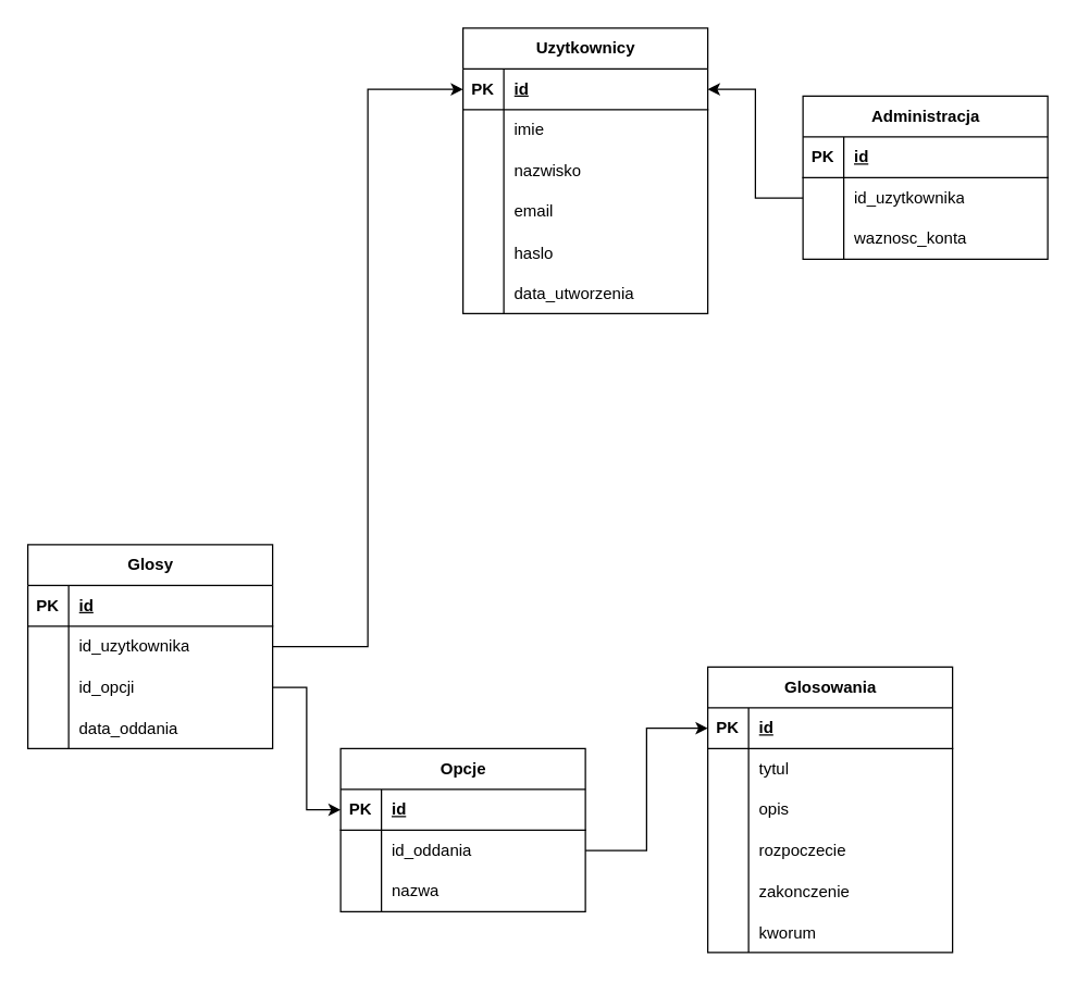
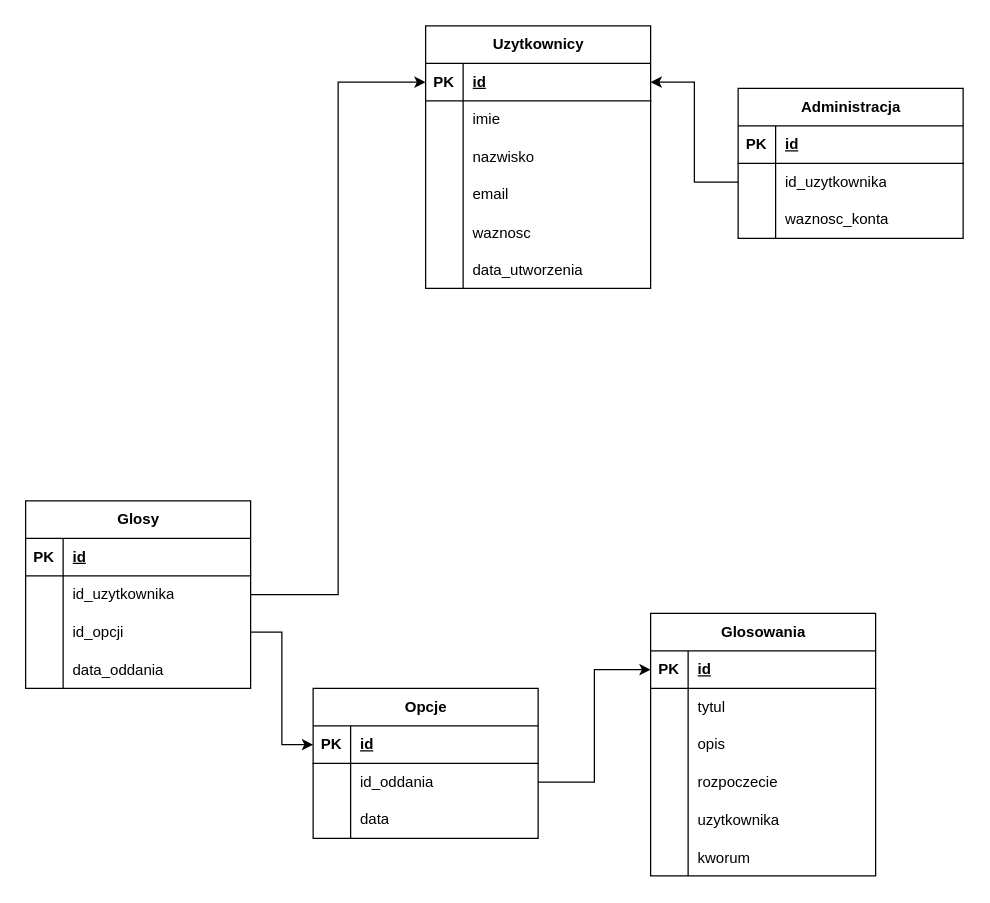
  <mxCell id="0" />
  <mxCell id="1" parent="0" />
  <mxCell id="2" value="Glosowania" style="shape=table;startSize=30;container=1;collapsible=1;childLayout=tableLayout;fixedRows=1;rowLines=0;fontStyle=1;align=center;resizeLast=1;html=1;" vertex="1" parent="1"><mxGeometry x="520" y="490" width="180" height="210" as="geometry" /></mxCell>
  <mxCell id="3" value="" style="shape=tableRow;horizontal=0;startSize=0;swimlaneHead=0;swimlaneBody=0;fillColor=none;collapsible=0;dropTarget=0;points=[[0,0.5],[1,0.5]];portConstraint=eastwest;top=0;left=0;right=0;bottom=1;" vertex="1" parent="2"><mxGeometry y="30" width="180" height="30" as="geometry" /></mxCell>
  <mxCell id="4" value="PK" style="shape=partialRectangle;connectable=0;fillColor=none;top=0;left=0;bottom=0;right=0;fontStyle=1;overflow=hidden;whiteSpace=wrap;html=1;" vertex="1" parent="3"><mxGeometry width="30" height="30" as="geometry"><mxRectangle width="30" height="30" as="alternateBounds" /></mxGeometry></mxCell>
  <mxCell id="5" value="id" style="shape=partialRectangle;connectable=0;fillColor=none;top=0;left=0;bottom=0;right=0;align=left;spacingLeft=6;fontStyle=5;overflow=hidden;whiteSpace=wrap;html=1;" vertex="1" parent="3"><mxGeometry x="30" width="150" height="30" as="geometry"><mxRectangle width="150" height="30" as="alternateBounds" /></mxGeometry></mxCell>
  <mxCell id="6" value="" style="shape=tableRow;horizontal=0;startSize=0;swimlaneHead=0;swimlaneBody=0;fillColor=none;collapsible=0;dropTarget=0;points=[[0,0.5],[1,0.5]];portConstraint=eastwest;top=0;left=0;right=0;bottom=0;" vertex="1" parent="2"><mxGeometry y="60" width="180" height="30" as="geometry" /></mxCell>
  <mxCell id="7" value="" style="shape=partialRectangle;connectable=0;fillColor=none;top=0;left=0;bottom=0;right=0;editable=1;overflow=hidden;whiteSpace=wrap;html=1;" vertex="1" parent="6"><mxGeometry width="30" height="30" as="geometry"><mxRectangle width="30" height="30" as="alternateBounds" /></mxGeometry></mxCell>
  <mxCell id="8" value="tytul" style="shape=partialRectangle;connectable=0;fillColor=none;top=0;left=0;bottom=0;right=0;align=left;spacingLeft=6;overflow=hidden;whiteSpace=wrap;html=1;" vertex="1" parent="6"><mxGeometry x="30" width="150" height="30" as="geometry"><mxRectangle width="150" height="30" as="alternateBounds" /></mxGeometry></mxCell>
  <mxCell id="9" value="" style="shape=tableRow;horizontal=0;startSize=0;swimlaneHead=0;swimlaneBody=0;fillColor=none;collapsible=0;dropTarget=0;points=[[0,0.5],[1,0.5]];portConstraint=eastwest;top=0;left=0;right=0;bottom=0;" vertex="1" parent="2"><mxGeometry y="90" width="180" height="30" as="geometry" /></mxCell>
  <mxCell id="10" value="" style="shape=partialRectangle;connectable=0;fillColor=none;top=0;left=0;bottom=0;right=0;editable=1;overflow=hidden;whiteSpace=wrap;html=1;" vertex="1" parent="9"><mxGeometry width="30" height="30" as="geometry"><mxRectangle width="30" height="30" as="alternateBounds" /></mxGeometry></mxCell>
  <mxCell id="11" value="opis" style="shape=partialRectangle;connectable=0;fillColor=none;top=0;left=0;bottom=0;right=0;align=left;spacingLeft=6;overflow=hidden;whiteSpace=wrap;html=1;" vertex="1" parent="9"><mxGeometry x="30" width="150" height="30" as="geometry"><mxRectangle width="150" height="30" as="alternateBounds" /></mxGeometry></mxCell>
  <mxCell id="12" value="" style="shape=tableRow;horizontal=0;startSize=0;swimlaneHead=0;swimlaneBody=0;fillColor=none;collapsible=0;dropTarget=0;points=[[0,0.5],[1,0.5]];portConstraint=eastwest;top=0;left=0;right=0;bottom=0;" vertex="1" parent="2"><mxGeometry y="120" width="180" height="30" as="geometry" /></mxCell>
  <mxCell id="13" value="" style="shape=partialRectangle;connectable=0;fillColor=none;top=0;left=0;bottom=0;right=0;editable=1;overflow=hidden;whiteSpace=wrap;html=1;" vertex="1" parent="12"><mxGeometry width="30" height="30" as="geometry"><mxRectangle width="30" height="30" as="alternateBounds" /></mxGeometry></mxCell>
  <mxCell id="14" value="rozpoczecie" style="shape=partialRectangle;connectable=0;fillColor=none;top=0;left=0;bottom=0;right=0;align=left;spacingLeft=6;overflow=hidden;whiteSpace=wrap;html=1;" vertex="1" parent="12"><mxGeometry x="30" width="150" height="30" as="geometry"><mxRectangle width="150" height="30" as="alternateBounds" /></mxGeometry></mxCell>
  <mxCell id="15" value="" style="shape=tableRow;horizontal=0;startSize=0;swimlaneHead=0;swimlaneBody=0;fillColor=none;collapsible=0;dropTarget=0;points=[[0,0.5],[1,0.5]];portConstraint=eastwest;top=0;left=0;right=0;bottom=0;" vertex="1" parent="2"><mxGeometry y="150" width="180" height="30" as="geometry" /></mxCell>
  <mxCell id="16" value="" style="shape=partialRectangle;connectable=0;fillColor=none;top=0;left=0;bottom=0;right=0;editable=1;overflow=hidden;" vertex="1" parent="15"><mxGeometry width="30" height="30" as="geometry"><mxRectangle width="30" height="30" as="alternateBounds" /></mxGeometry></mxCell>
- <mxCell id="17" value="zakonczenie" style="shape=partialRectangle;connectable=0;fillColor=none;top=0;left=0;bottom=0;right=0;align=left;spacingLeft=6;overflow=hidden;" vertex="1" parent="15"><mxGeometry x="30" width="150" height="30" as="geometry"><mxRectangle width="150" height="30" as="alternateBounds" /></mxGeometry></mxCell>
+ <mxCell id="17" value="uzytkownika" style="shape=partialRectangle;connectable=0;fillColor=none;top=0;left=0;bottom=0;right=0;align=left;spacingLeft=6;overflow=hidden;" vertex="1" parent="15"><mxGeometry x="30" width="150" height="30" as="geometry"><mxRectangle width="150" height="30" as="alternateBounds" /></mxGeometry></mxCell>
  <mxCell id="18" value="" style="shape=tableRow;horizontal=0;startSize=0;swimlaneHead=0;swimlaneBody=0;fillColor=none;collapsible=0;dropTarget=0;points=[[0,0.5],[1,0.5]];portConstraint=eastwest;top=0;left=0;right=0;bottom=0;" vertex="1" parent="2"><mxGeometry y="180" width="180" height="30" as="geometry" /></mxCell>
  <mxCell id="19" value="" style="shape=partialRectangle;connectable=0;fillColor=none;top=0;left=0;bottom=0;right=0;editable=1;overflow=hidden;" vertex="1" parent="18"><mxGeometry width="30" height="30" as="geometry"><mxRectangle width="30" height="30" as="alternateBounds" /></mxGeometry></mxCell>
  <mxCell id="20" value="kworum" style="shape=partialRectangle;connectable=0;fillColor=none;top=0;left=0;bottom=0;right=0;align=left;spacingLeft=6;overflow=hidden;" vertex="1" parent="18"><mxGeometry x="30" width="150" height="30" as="geometry"><mxRectangle width="150" height="30" as="alternateBounds" /></mxGeometry></mxCell>
  <mxCell id="21" value="Uzytkownicy" style="shape=table;startSize=30;container=1;collapsible=1;childLayout=tableLayout;fixedRows=1;rowLines=0;fontStyle=1;align=center;resizeLast=1;html=1;" vertex="1" parent="1"><mxGeometry x="340" y="20" width="180" height="210" as="geometry" /></mxCell>
  <mxCell id="22" value="" style="shape=tableRow;horizontal=0;startSize=0;swimlaneHead=0;swimlaneBody=0;fillColor=none;collapsible=0;dropTarget=0;points=[[0,0.5],[1,0.5]];portConstraint=eastwest;top=0;left=0;right=0;bottom=1;" vertex="1" parent="21"><mxGeometry y="30" width="180" height="30" as="geometry" /></mxCell>
  <mxCell id="23" value="PK" style="shape=partialRectangle;connectable=0;fillColor=none;top=0;left=0;bottom=0;right=0;fontStyle=1;overflow=hidden;whiteSpace=wrap;html=1;" vertex="1" parent="22"><mxGeometry width="30" height="30" as="geometry"><mxRectangle width="30" height="30" as="alternateBounds" /></mxGeometry></mxCell>
  <mxCell id="24" value="id" style="shape=partialRectangle;connectable=0;fillColor=none;top=0;left=0;bottom=0;right=0;align=left;spacingLeft=6;fontStyle=5;overflow=hidden;whiteSpace=wrap;html=1;" vertex="1" parent="22"><mxGeometry x="30" width="150" height="30" as="geometry"><mxRectangle width="150" height="30" as="alternateBounds" /></mxGeometry></mxCell>
  <mxCell id="25" value="" style="shape=tableRow;horizontal=0;startSize=0;swimlaneHead=0;swimlaneBody=0;fillColor=none;collapsible=0;dropTarget=0;points=[[0,0.5],[1,0.5]];portConstraint=eastwest;top=0;left=0;right=0;bottom=0;" vertex="1" parent="21"><mxGeometry y="60" width="180" height="30" as="geometry" /></mxCell>
  <mxCell id="26" value="" style="shape=partialRectangle;connectable=0;fillColor=none;top=0;left=0;bottom=0;right=0;editable=1;overflow=hidden;whiteSpace=wrap;html=1;" vertex="1" parent="25"><mxGeometry width="30" height="30" as="geometry"><mxRectangle width="30" height="30" as="alternateBounds" /></mxGeometry></mxCell>
  <mxCell id="27" value="imie" style="shape=partialRectangle;connectable=0;fillColor=none;top=0;left=0;bottom=0;right=0;align=left;spacingLeft=6;overflow=hidden;whiteSpace=wrap;html=1;" vertex="1" parent="25"><mxGeometry x="30" width="150" height="30" as="geometry"><mxRectangle width="150" height="30" as="alternateBounds" /></mxGeometry></mxCell>
  <mxCell id="28" value="" style="shape=tableRow;horizontal=0;startSize=0;swimlaneHead=0;swimlaneBody=0;fillColor=none;collapsible=0;dropTarget=0;points=[[0,0.5],[1,0.5]];portConstraint=eastwest;top=0;left=0;right=0;bottom=0;" vertex="1" parent="21"><mxGeometry y="90" width="180" height="30" as="geometry" /></mxCell>
  <mxCell id="29" value="" style="shape=partialRectangle;connectable=0;fillColor=none;top=0;left=0;bottom=0;right=0;editable=1;overflow=hidden;whiteSpace=wrap;html=1;" vertex="1" parent="28"><mxGeometry width="30" height="30" as="geometry"><mxRectangle width="30" height="30" as="alternateBounds" /></mxGeometry></mxCell>
  <mxCell id="30" value="nazwisko" style="shape=partialRectangle;connectable=0;fillColor=none;top=0;left=0;bottom=0;right=0;align=left;spacingLeft=6;overflow=hidden;whiteSpace=wrap;html=1;" vertex="1" parent="28"><mxGeometry x="30" width="150" height="30" as="geometry"><mxRectangle width="150" height="30" as="alternateBounds" /></mxGeometry></mxCell>
  <mxCell id="31" value="" style="shape=tableRow;horizontal=0;startSize=0;swimlaneHead=0;swimlaneBody=0;fillColor=none;collapsible=0;dropTarget=0;points=[[0,0.5],[1,0.5]];portConstraint=eastwest;top=0;left=0;right=0;bottom=0;" vertex="1" parent="21"><mxGeometry y="120" width="180" height="30" as="geometry" /></mxCell>
  <mxCell id="32" value="" style="shape=partialRectangle;connectable=0;fillColor=none;top=0;left=0;bottom=0;right=0;editable=1;overflow=hidden;whiteSpace=wrap;html=1;" vertex="1" parent="31"><mxGeometry width="30" height="30" as="geometry"><mxRectangle width="30" height="30" as="alternateBounds" /></mxGeometry></mxCell>
  <mxCell id="33" value="email" style="shape=partialRectangle;connectable=0;fillColor=none;top=0;left=0;bottom=0;right=0;align=left;spacingLeft=6;overflow=hidden;whiteSpace=wrap;html=1;" vertex="1" parent="31"><mxGeometry x="30" width="150" height="30" as="geometry"><mxRectangle width="150" height="30" as="alternateBounds" /></mxGeometry></mxCell>
  <mxCell id="34" value="" style="shape=tableRow;horizontal=0;startSize=0;swimlaneHead=0;swimlaneBody=0;fillColor=none;collapsible=0;dropTarget=0;points=[[0,0.5],[1,0.5]];portConstraint=eastwest;top=0;left=0;right=0;bottom=0;" vertex="1" parent="21"><mxGeometry y="150" width="180" height="30" as="geometry" /></mxCell>
  <mxCell id="35" value="" style="shape=partialRectangle;connectable=0;fillColor=none;top=0;left=0;bottom=0;right=0;editable=1;overflow=hidden;" vertex="1" parent="34"><mxGeometry width="30" height="30" as="geometry"><mxRectangle width="30" height="30" as="alternateBounds" /></mxGeometry></mxCell>
- <mxCell id="36" value="haslo" style="shape=partialRectangle;connectable=0;fillColor=none;top=0;left=0;bottom=0;right=0;align=left;spacingLeft=6;overflow=hidden;" vertex="1" parent="34"><mxGeometry x="30" width="150" height="30" as="geometry"><mxRectangle width="150" height="30" as="alternateBounds" /></mxGeometry></mxCell>
+ <mxCell id="36" value="waznosc" style="shape=partialRectangle;connectable=0;fillColor=none;top=0;left=0;bottom=0;right=0;align=left;spacingLeft=6;overflow=hidden;" vertex="1" parent="34"><mxGeometry x="30" width="150" height="30" as="geometry"><mxRectangle width="150" height="30" as="alternateBounds" /></mxGeometry></mxCell>
  <mxCell id="37" value="" style="shape=tableRow;horizontal=0;startSize=0;swimlaneHead=0;swimlaneBody=0;fillColor=none;collapsible=0;dropTarget=0;points=[[0,0.5],[1,0.5]];portConstraint=eastwest;top=0;left=0;right=0;bottom=0;" vertex="1" parent="21"><mxGeometry y="180" width="180" height="30" as="geometry" /></mxCell>
  <mxCell id="38" value="" style="shape=partialRectangle;connectable=0;fillColor=none;top=0;left=0;bottom=0;right=0;editable=1;overflow=hidden;" vertex="1" parent="37"><mxGeometry width="30" height="30" as="geometry"><mxRectangle width="30" height="30" as="alternateBounds" /></mxGeometry></mxCell>
  <mxCell id="39" value="data_utworzenia" style="shape=partialRectangle;connectable=0;fillColor=none;top=0;left=0;bottom=0;right=0;align=left;spacingLeft=6;overflow=hidden;" vertex="1" parent="37"><mxGeometry x="30" width="150" height="30" as="geometry"><mxRectangle width="150" height="30" as="alternateBounds" /></mxGeometry></mxCell>
  <mxCell id="40" value="Glosy" style="shape=table;startSize=30;container=1;collapsible=1;childLayout=tableLayout;fixedRows=1;rowLines=0;fontStyle=1;align=center;resizeLast=1;html=1;" vertex="1" parent="1"><mxGeometry x="20" y="400" width="180" height="150" as="geometry" /></mxCell>
  <mxCell id="41" value="" style="shape=tableRow;horizontal=0;startSize=0;swimlaneHead=0;swimlaneBody=0;fillColor=none;collapsible=0;dropTarget=0;points=[[0,0.5],[1,0.5]];portConstraint=eastwest;top=0;left=0;right=0;bottom=1;" vertex="1" parent="40"><mxGeometry y="30" width="180" height="30" as="geometry" /></mxCell>
  <mxCell id="42" value="PK" style="shape=partialRectangle;connectable=0;fillColor=none;top=0;left=0;bottom=0;right=0;fontStyle=1;overflow=hidden;whiteSpace=wrap;html=1;" vertex="1" parent="41"><mxGeometry width="30" height="30" as="geometry"><mxRectangle width="30" height="30" as="alternateBounds" /></mxGeometry></mxCell>
  <mxCell id="43" value="id" style="shape=partialRectangle;connectable=0;fillColor=none;top=0;left=0;bottom=0;right=0;align=left;spacingLeft=6;fontStyle=5;overflow=hidden;whiteSpace=wrap;html=1;" vertex="1" parent="41"><mxGeometry x="30" width="150" height="30" as="geometry"><mxRectangle width="150" height="30" as="alternateBounds" /></mxGeometry></mxCell>
  <mxCell id="44" value="" style="shape=tableRow;horizontal=0;startSize=0;swimlaneHead=0;swimlaneBody=0;fillColor=none;collapsible=0;dropTarget=0;points=[[0,0.5],[1,0.5]];portConstraint=eastwest;top=0;left=0;right=0;bottom=0;" vertex="1" parent="40"><mxGeometry y="60" width="180" height="30" as="geometry" /></mxCell>
  <mxCell id="45" value="" style="shape=partialRectangle;connectable=0;fillColor=none;top=0;left=0;bottom=0;right=0;editable=1;overflow=hidden;whiteSpace=wrap;html=1;" vertex="1" parent="44"><mxGeometry width="30" height="30" as="geometry"><mxRectangle width="30" height="30" as="alternateBounds" /></mxGeometry></mxCell>
  <mxCell id="46" value="id_uzytkownika" style="shape=partialRectangle;connectable=0;fillColor=none;top=0;left=0;bottom=0;right=0;align=left;spacingLeft=6;overflow=hidden;whiteSpace=wrap;html=1;" vertex="1" parent="44"><mxGeometry x="30" width="150" height="30" as="geometry"><mxRectangle width="150" height="30" as="alternateBounds" /></mxGeometry></mxCell>
  <mxCell id="47" value="" style="shape=tableRow;horizontal=0;startSize=0;swimlaneHead=0;swimlaneBody=0;fillColor=none;collapsible=0;dropTarget=0;points=[[0,0.5],[1,0.5]];portConstraint=eastwest;top=0;left=0;right=0;bottom=0;" vertex="1" parent="40"><mxGeometry y="90" width="180" height="30" as="geometry" /></mxCell>
  <mxCell id="48" value="" style="shape=partialRectangle;connectable=0;fillColor=none;top=0;left=0;bottom=0;right=0;editable=1;overflow=hidden;whiteSpace=wrap;html=1;" vertex="1" parent="47"><mxGeometry width="30" height="30" as="geometry"><mxRectangle width="30" height="30" as="alternateBounds" /></mxGeometry></mxCell>
  <mxCell id="49" value="id_opcji" style="shape=partialRectangle;connectable=0;fillColor=none;top=0;left=0;bottom=0;right=0;align=left;spacingLeft=6;overflow=hidden;whiteSpace=wrap;html=1;" vertex="1" parent="47"><mxGeometry x="30" width="150" height="30" as="geometry"><mxRectangle width="150" height="30" as="alternateBounds" /></mxGeometry></mxCell>
  <mxCell id="50" value="" style="shape=tableRow;horizontal=0;startSize=0;swimlaneHead=0;swimlaneBody=0;fillColor=none;collapsible=0;dropTarget=0;points=[[0,0.5],[1,0.5]];portConstraint=eastwest;top=0;left=0;right=0;bottom=0;" vertex="1" parent="40"><mxGeometry y="120" width="180" height="30" as="geometry" /></mxCell>
  <mxCell id="51" value="" style="shape=partialRectangle;connectable=0;fillColor=none;top=0;left=0;bottom=0;right=0;editable=1;overflow=hidden;" vertex="1" parent="50"><mxGeometry width="30" height="30" as="geometry"><mxRectangle width="30" height="30" as="alternateBounds" /></mxGeometry></mxCell>
  <mxCell id="52" value="data_oddania" style="shape=partialRectangle;connectable=0;fillColor=none;top=0;left=0;bottom=0;right=0;align=left;spacingLeft=6;overflow=hidden;" vertex="1" parent="50"><mxGeometry x="30" width="150" height="30" as="geometry"><mxRectangle width="150" height="30" as="alternateBounds" /></mxGeometry></mxCell>
  <mxCell id="53" value="Opcje" style="shape=table;startSize=30;container=1;collapsible=1;childLayout=tableLayout;fixedRows=1;rowLines=0;fontStyle=1;align=center;resizeLast=1;html=1;" vertex="1" parent="1"><mxGeometry x="250" y="550" width="180" height="120" as="geometry" /></mxCell>
  <mxCell id="54" value="" style="shape=tableRow;horizontal=0;startSize=0;swimlaneHead=0;swimlaneBody=0;fillColor=none;collapsible=0;dropTarget=0;points=[[0,0.5],[1,0.5]];portConstraint=eastwest;top=0;left=0;right=0;bottom=1;" vertex="1" parent="53"><mxGeometry y="30" width="180" height="30" as="geometry" /></mxCell>
  <mxCell id="55" value="PK" style="shape=partialRectangle;connectable=0;fillColor=none;top=0;left=0;bottom=0;right=0;fontStyle=1;overflow=hidden;whiteSpace=wrap;html=1;" vertex="1" parent="54"><mxGeometry width="30" height="30" as="geometry"><mxRectangle width="30" height="30" as="alternateBounds" /></mxGeometry></mxCell>
  <mxCell id="56" value="id" style="shape=partialRectangle;connectable=0;fillColor=none;top=0;left=0;bottom=0;right=0;align=left;spacingLeft=6;fontStyle=5;overflow=hidden;whiteSpace=wrap;html=1;" vertex="1" parent="54"><mxGeometry x="30" width="150" height="30" as="geometry"><mxRectangle width="150" height="30" as="alternateBounds" /></mxGeometry></mxCell>
  <mxCell id="57" value="" style="shape=tableRow;horizontal=0;startSize=0;swimlaneHead=0;swimlaneBody=0;fillColor=none;collapsible=0;dropTarget=0;points=[[0,0.5],[1,0.5]];portConstraint=eastwest;top=0;left=0;right=0;bottom=0;" vertex="1" parent="53"><mxGeometry y="60" width="180" height="30" as="geometry" /></mxCell>
  <mxCell id="58" value="" style="shape=partialRectangle;connectable=0;fillColor=none;top=0;left=0;bottom=0;right=0;editable=1;overflow=hidden;whiteSpace=wrap;html=1;" vertex="1" parent="57"><mxGeometry width="30" height="30" as="geometry"><mxRectangle width="30" height="30" as="alternateBounds" /></mxGeometry></mxCell>
  <mxCell id="59" value="id_oddania" style="shape=partialRectangle;connectable=0;fillColor=none;top=0;left=0;bottom=0;right=0;align=left;spacingLeft=6;overflow=hidden;whiteSpace=wrap;html=1;" vertex="1" parent="57"><mxGeometry x="30" width="150" height="30" as="geometry"><mxRectangle width="150" height="30" as="alternateBounds" /></mxGeometry></mxCell>
  <mxCell id="60" value="" style="shape=tableRow;horizontal=0;startSize=0;swimlaneHead=0;swimlaneBody=0;fillColor=none;collapsible=0;dropTarget=0;points=[[0,0.5],[1,0.5]];portConstraint=eastwest;top=0;left=0;right=0;bottom=0;" vertex="1" parent="53"><mxGeometry y="90" width="180" height="30" as="geometry" /></mxCell>
  <mxCell id="61" value="" style="shape=partialRectangle;connectable=0;fillColor=none;top=0;left=0;bottom=0;right=0;editable=1;overflow=hidden;whiteSpace=wrap;html=1;" vertex="1" parent="60"><mxGeometry width="30" height="30" as="geometry"><mxRectangle width="30" height="30" as="alternateBounds" /></mxGeometry></mxCell>
- <mxCell id="62" value="nazwa" style="shape=partialRectangle;connectable=0;fillColor=none;top=0;left=0;bottom=0;right=0;align=left;spacingLeft=6;overflow=hidden;whiteSpace=wrap;html=1;" vertex="1" parent="60"><mxGeometry x="30" width="150" height="30" as="geometry"><mxRectangle width="150" height="30" as="alternateBounds" /></mxGeometry></mxCell>
+ <mxCell id="62" value="data" style="shape=partialRectangle;connectable=0;fillColor=none;top=0;left=0;bottom=0;right=0;align=left;spacingLeft=6;overflow=hidden;whiteSpace=wrap;html=1;" vertex="1" parent="60"><mxGeometry x="30" width="150" height="30" as="geometry"><mxRectangle width="150" height="30" as="alternateBounds" /></mxGeometry></mxCell>
  <mxCell id="63" value="Administracja" style="shape=table;startSize=30;container=1;collapsible=1;childLayout=tableLayout;fixedRows=1;rowLines=0;fontStyle=1;align=center;resizeLast=1;html=1;" vertex="1" parent="1"><mxGeometry x="590" y="70" width="180" height="120" as="geometry" /></mxCell>
  <mxCell id="64" value="" style="shape=tableRow;horizontal=0;startSize=0;swimlaneHead=0;swimlaneBody=0;fillColor=none;collapsible=0;dropTarget=0;points=[[0,0.5],[1,0.5]];portConstraint=eastwest;top=0;left=0;right=0;bottom=1;" vertex="1" parent="63"><mxGeometry y="30" width="180" height="30" as="geometry" /></mxCell>
  <mxCell id="65" value="PK" style="shape=partialRectangle;connectable=0;fillColor=none;top=0;left=0;bottom=0;right=0;fontStyle=1;overflow=hidden;whiteSpace=wrap;html=1;" vertex="1" parent="64"><mxGeometry width="30" height="30" as="geometry"><mxRectangle width="30" height="30" as="alternateBounds" /></mxGeometry></mxCell>
  <mxCell id="66" value="id" style="shape=partialRectangle;connectable=0;fillColor=none;top=0;left=0;bottom=0;right=0;align=left;spacingLeft=6;fontStyle=5;overflow=hidden;whiteSpace=wrap;html=1;" vertex="1" parent="64"><mxGeometry x="30" width="150" height="30" as="geometry"><mxRectangle width="150" height="30" as="alternateBounds" /></mxGeometry></mxCell>
  <mxCell id="67" value="" style="shape=tableRow;horizontal=0;startSize=0;swimlaneHead=0;swimlaneBody=0;fillColor=none;collapsible=0;dropTarget=0;points=[[0,0.5],[1,0.5]];portConstraint=eastwest;top=0;left=0;right=0;bottom=0;" vertex="1" parent="63"><mxGeometry y="60" width="180" height="30" as="geometry" /></mxCell>
  <mxCell id="68" value="" style="shape=partialRectangle;connectable=0;fillColor=none;top=0;left=0;bottom=0;right=0;editable=1;overflow=hidden;whiteSpace=wrap;html=1;" vertex="1" parent="67"><mxGeometry width="30" height="30" as="geometry"><mxRectangle width="30" height="30" as="alternateBounds" /></mxGeometry></mxCell>
  <mxCell id="69" value="id_uzytkownika" style="shape=partialRectangle;connectable=0;fillColor=none;top=0;left=0;bottom=0;right=0;align=left;spacingLeft=6;overflow=hidden;whiteSpace=wrap;html=1;" vertex="1" parent="67"><mxGeometry x="30" width="150" height="30" as="geometry"><mxRectangle width="150" height="30" as="alternateBounds" /></mxGeometry></mxCell>
  <mxCell id="70" value="" style="shape=tableRow;horizontal=0;startSize=0;swimlaneHead=0;swimlaneBody=0;fillColor=none;collapsible=0;dropTarget=0;points=[[0,0.5],[1,0.5]];portConstraint=eastwest;top=0;left=0;right=0;bottom=0;" vertex="1" parent="63"><mxGeometry y="90" width="180" height="30" as="geometry" /></mxCell>
  <mxCell id="71" value="" style="shape=partialRectangle;connectable=0;fillColor=none;top=0;left=0;bottom=0;right=0;editable=1;overflow=hidden;whiteSpace=wrap;html=1;" vertex="1" parent="70"><mxGeometry width="30" height="30" as="geometry"><mxRectangle width="30" height="30" as="alternateBounds" /></mxGeometry></mxCell>
  <mxCell id="72" value="waznosc_konta" style="shape=partialRectangle;connectable=0;fillColor=none;top=0;left=0;bottom=0;right=0;align=left;spacingLeft=6;overflow=hidden;whiteSpace=wrap;html=1;" vertex="1" parent="70"><mxGeometry x="30" width="150" height="30" as="geometry"><mxRectangle width="150" height="30" as="alternateBounds" /></mxGeometry></mxCell>
  <mxCell id="73" style="edgeStyle=orthogonalEdgeStyle;rounded=0;orthogonalLoop=1;jettySize=auto;html=1;" edge="1" parent="1" source="57" target="3"><mxGeometry relative="1" as="geometry" /></mxCell>
  <mxCell id="74" style="edgeStyle=orthogonalEdgeStyle;rounded=0;orthogonalLoop=1;jettySize=auto;html=1;entryX=0;entryY=0.5;entryDx=0;entryDy=0;" edge="1" parent="1" source="47" target="54"><mxGeometry relative="1" as="geometry" /></mxCell>
  <mxCell id="75" style="edgeStyle=orthogonalEdgeStyle;rounded=0;orthogonalLoop=1;jettySize=auto;html=1;" edge="1" parent="1" source="44" target="22"><mxGeometry relative="1" as="geometry" /></mxCell>
  <mxCell id="76" style="edgeStyle=orthogonalEdgeStyle;rounded=0;orthogonalLoop=1;jettySize=auto;html=1;" edge="1" parent="1" source="67" target="22"><mxGeometry relative="1" as="geometry" /></mxCell>
